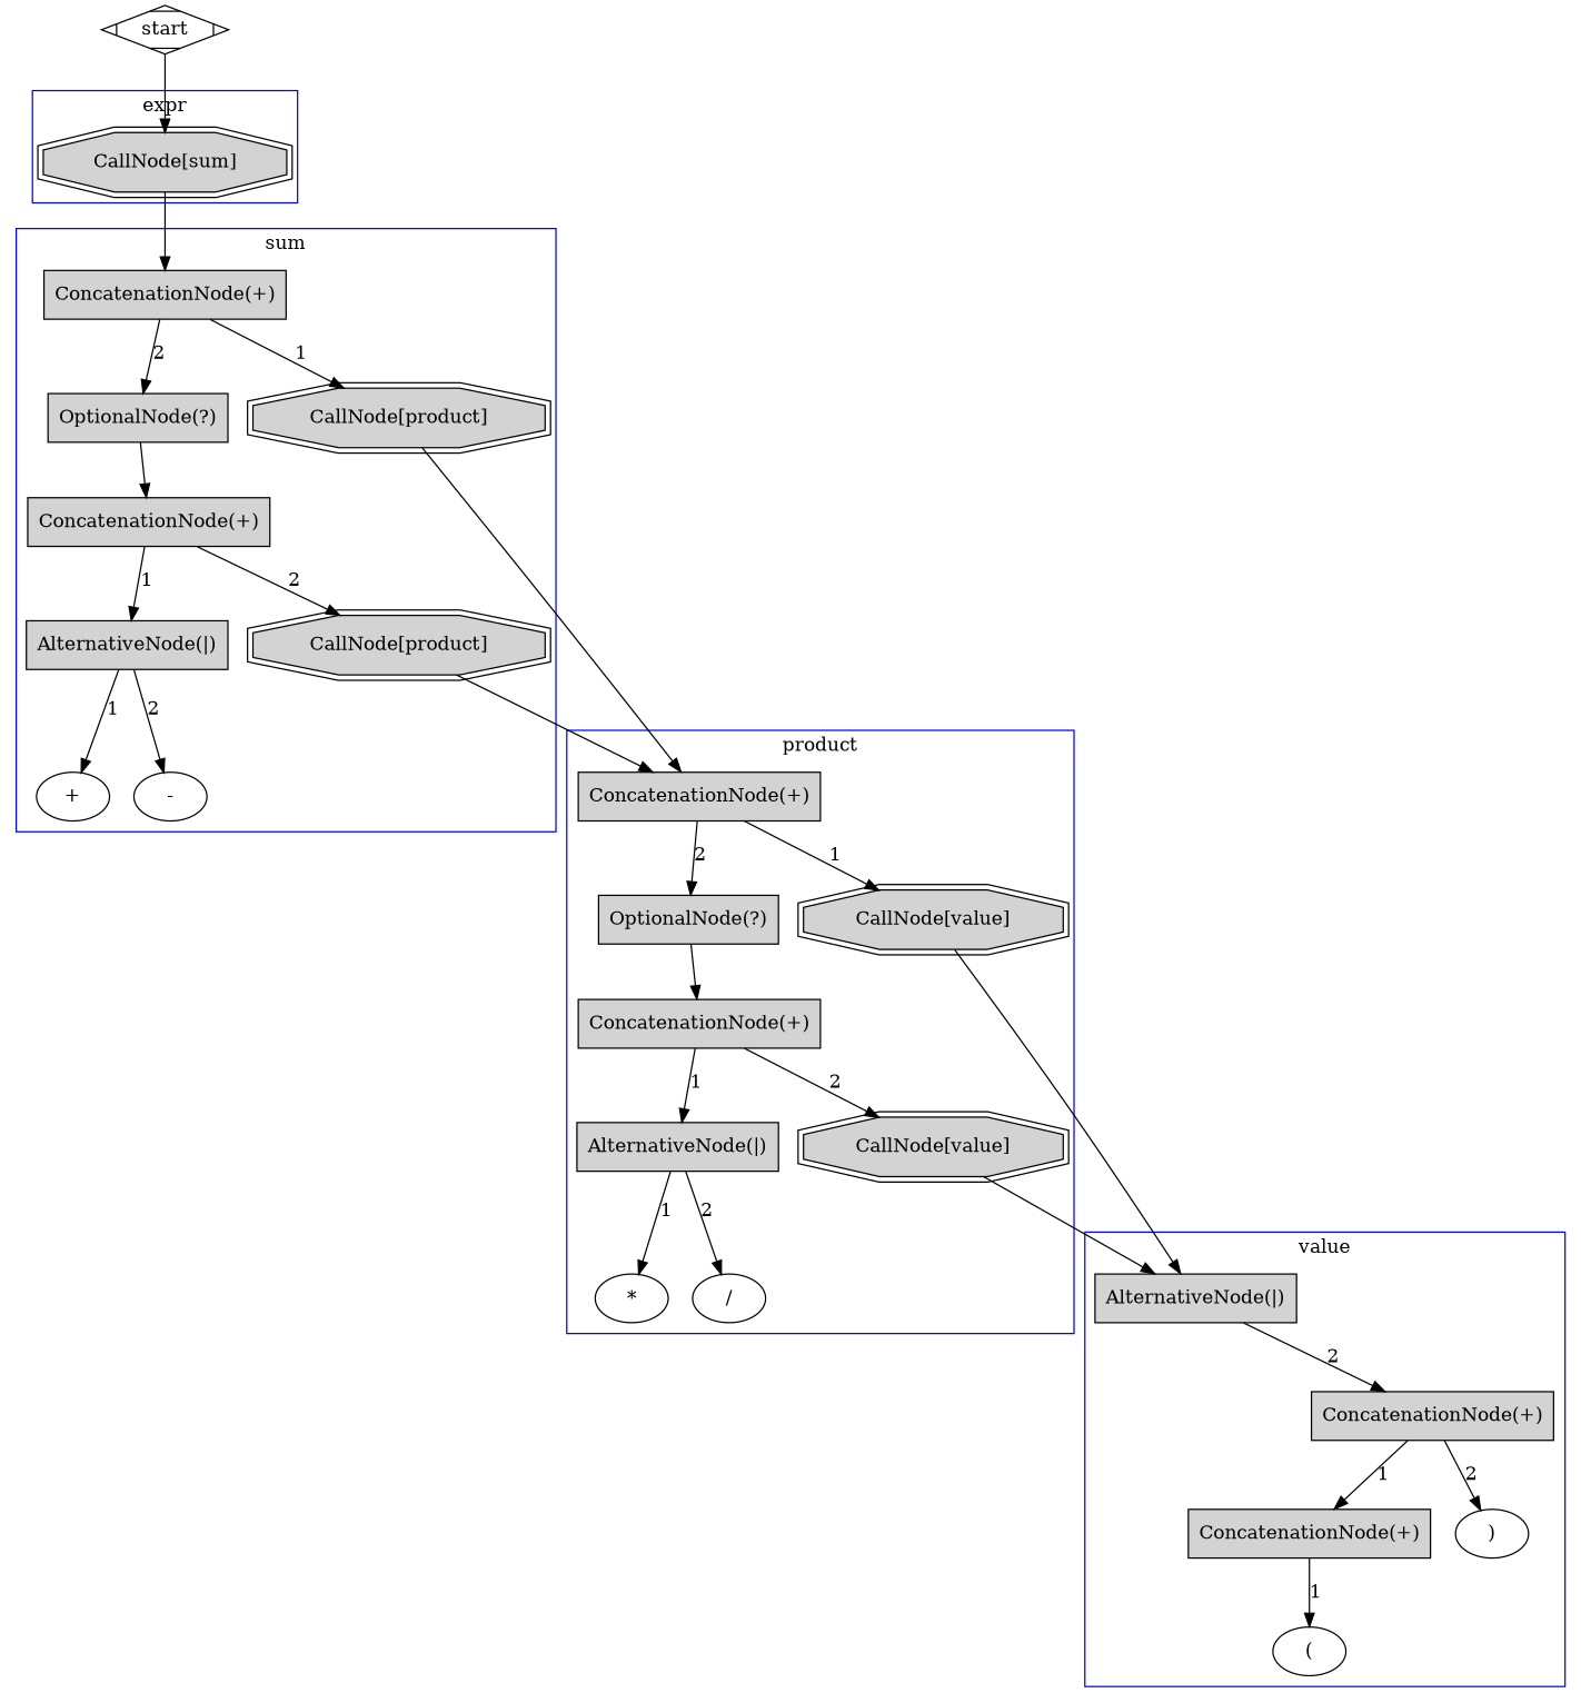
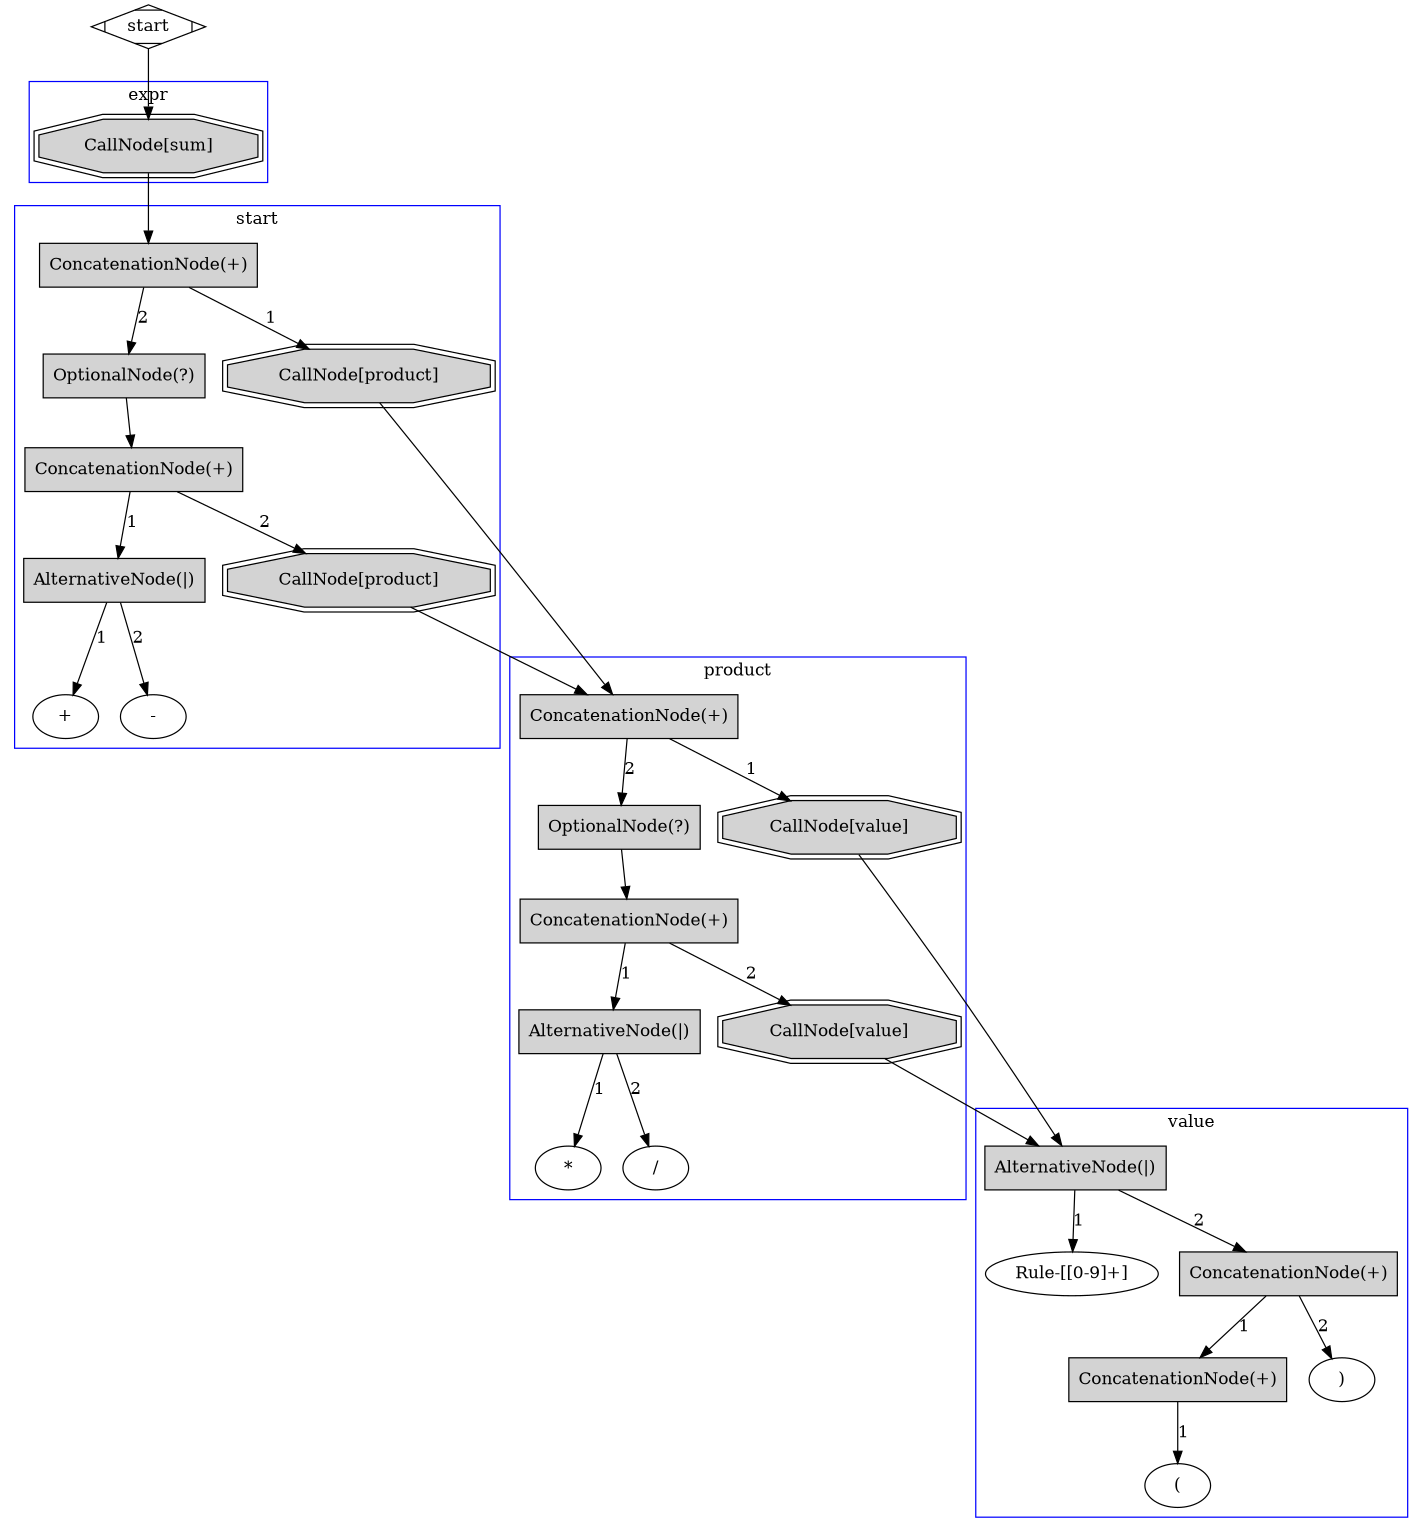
  digraph {
    node [nodesep=0.8 shape=box style=filled]
+   n1 [label="Rule-[[0-9]+]" shape=oval style=default]
    n2 [label="(" shape=oval style=default]
    n3 [label="ConcatenationNode(+)"]
    n4 [label=")" shape=oval style=default]
    n5 [label="ConcatenationNode(+)"]
    n6 [label="AlternativeNode(|)"]
    n7 [label="CallNode[value]" shape=doubleoctagon]
    n8 [label="*" shape=oval style=default]
    n9 [label="/" shape=oval style=default]
    n10 [label="AlternativeNode(|)"]
    n11 [label="CallNode[value]" shape=doubleoctagon]
    n12 [label="ConcatenationNode(+)"]
    n13 [label="OptionalNode(?)"]
    n14 [label="ConcatenationNode(+)"]
    n15 [label="CallNode[product]" shape=doubleoctagon]
    n16 [label="+" shape=oval style=default]
    n17 [label="-" shape=oval style=default]
    n18 [label="AlternativeNode(|)"]
    n19 [label="CallNode[product]" shape=doubleoctagon]
    n20 [label="ConcatenationNode(+)"]
    n21 [label="OptionalNode(?)"]
    n22 [label="ConcatenationNode(+)"]
    n23 [label="CallNode[sum]" shape=doubleoctagon]
    n24 [label=start shape=Mdiamond style=defult nodesep=""]
    subgraph cluster_1 {
      color=blue
      label=value
      nodesep=1
+     n1
      n2
      n3
      n4
      n5
      n6
    }
    subgraph cluster_2 {
      color=blue
      label=product
      nodesep=1
      n7
      n8
      n9
      n10
      n11
      n12
      n13
      n14
    }
    subgraph cluster_3 {
      color=blue
-     label=sum
+     label=start
      nodesep=1
      n15
      n16
      n17
      n18
      n19
      n20
      n21
      n22
    }
    subgraph cluster_4 {
      color=blue
      label=expr
      nodesep=1
      n23
    }
    n3 -> n2 [label=1]
    n5 -> n3 [label=1]
    n5 -> n4 [label=2]
+   n6 -> n1 [label=1]
    n6 -> n5 [label=2]
    n7 -> n6
    n10 -> n8 [label=1]
    n10 -> n9 [label=2]
    n11 -> n6
    n12 -> n10 [label=1]
    n12 -> n11 [label=2]
    n13 -> n12
    n14 -> n7 [label=1]
    n14 -> n13 [label=2]
    n15 -> n14
    n18 -> n16 [label=1]
    n18 -> n17 [label=2]
    n19 -> n14
    n20 -> n18 [label=1]
    n20 -> n19 [label=2]
    n21 -> n20
    n22 -> n15 [label=1]
    n22 -> n21 [label=2]
    n23 -> n22
    n24 -> n23
  }
